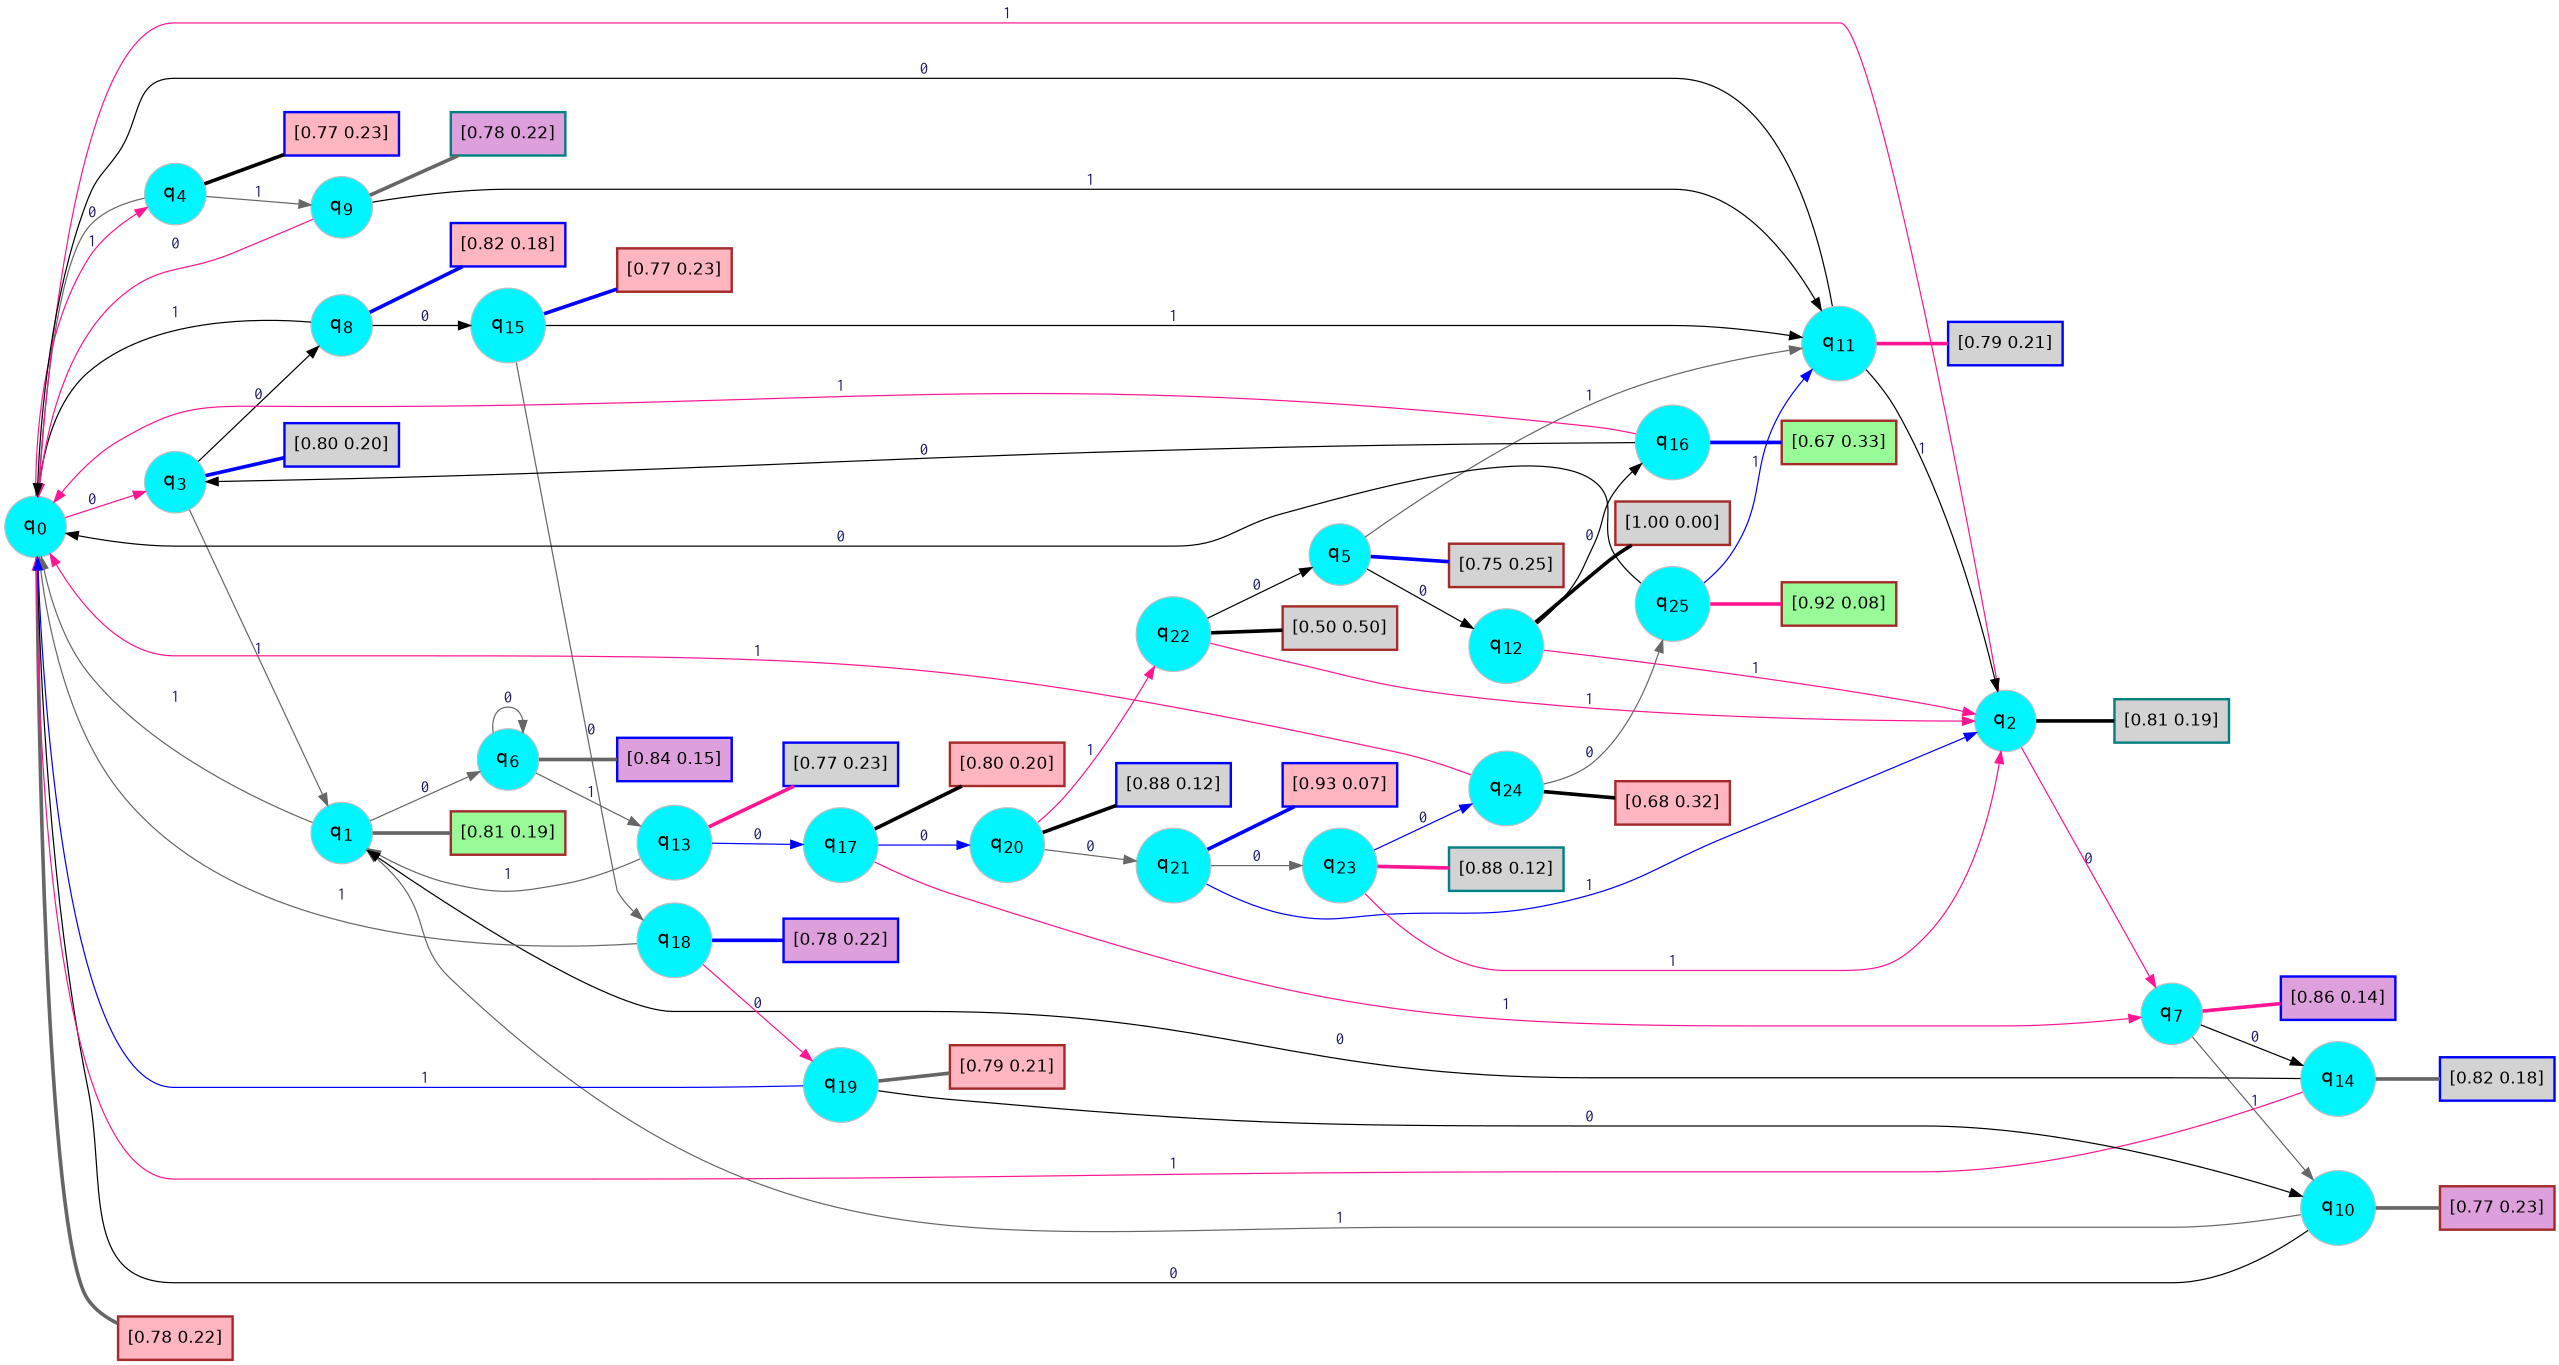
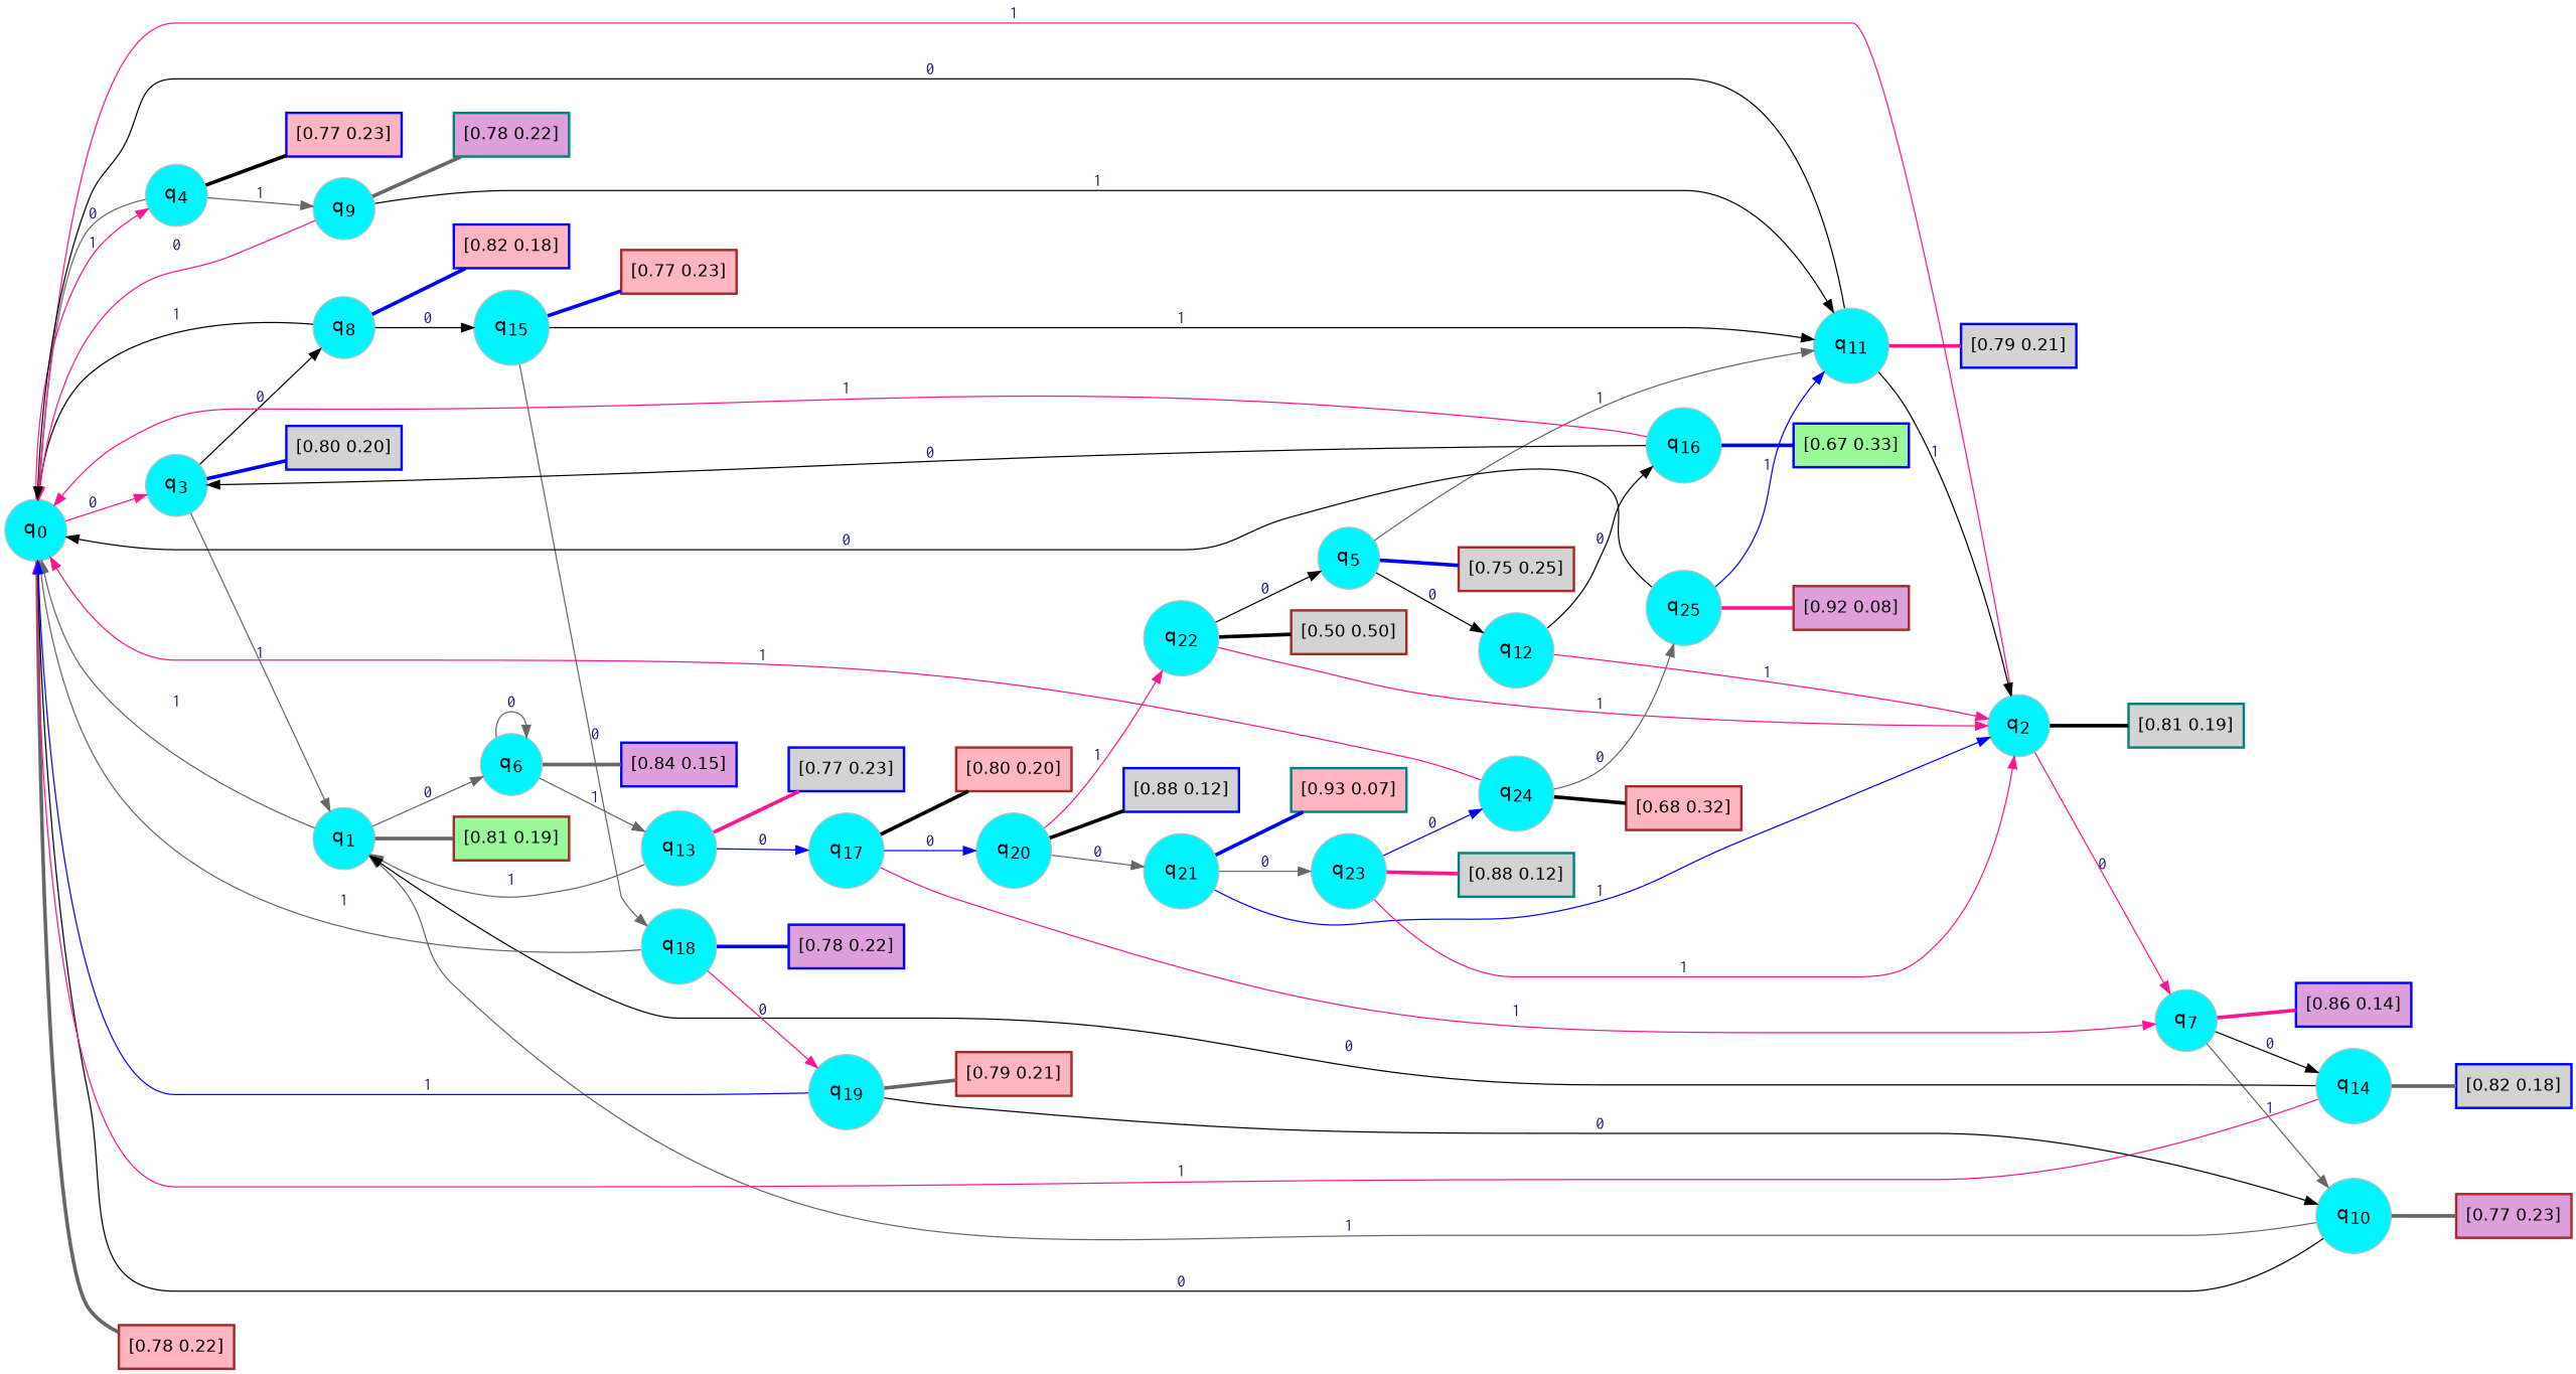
  digraph {
    rankdir=LR
    node [color=gray fillcolor=turquoise1 fontcolor=black fontname=Helvetica fontsize=16 fontweight=bold shape=circle style=filled]
    edge [arrowsize=1 color=gray40 fontcolor=midnightblue fontname=courier fontweight=bold penwidth=1 style=solid weight=20]
    n1 [label=<q<SUB>0</SUB>>]
    n2 [label=<q<SUB>3</SUB>>]
    n3 [label=<q<SUB>4</SUB>>]
    n4 [color=brown fillcolor=lightpink fontsize=14 label="[0.78 0.22]" penwidth=2 shape=box]
    n5 [label=<q<SUB>1</SUB>>]
    n6 [label=<q<SUB>8</SUB>>]
    n7 [color=blue fillcolor=lightgrey fontsize=14 label="[0.80 0.20]" penwidth=2 shape=box]
    n8 [label=<q<SUB>9</SUB>>]
    n9 [color=blue fillcolor=lightpink fontsize=14 label="[0.77 0.23]" penwidth=2 shape=box]
    n10 [label=<q<SUB>6</SUB>>]
    n11 [color=brown fillcolor=palegreen fontsize=14 label="[0.81 0.19]" penwidth=2 shape=box]
    n12 [label=<q<SUB>13</SUB>>]
    n13 [color=blue fillcolor=plum fontsize=14 label="[0.84 0.15]" penwidth=2 shape=box]
    n14 [label=<q<SUB>2</SUB>>]
    n15 [label=<q<SUB>7</SUB>>]
    n16 [color=teal fillcolor=lightgrey fontsize=14 label="[0.81 0.19]" penwidth=2 shape=box]
    n17 [label=<q<SUB>10</SUB>>]
    n18 [label=<q<SUB>14</SUB>>]
    n19 [color=blue fillcolor=plum fontsize=14 label="[0.86 0.14]" penwidth=2 shape=box]
    n20 [label=<q<SUB>15</SUB>>]
    n21 [color=blue fillcolor=lightpink fontsize=14 label="[0.82 0.18]" penwidth=2 shape=box]
    n22 [label=<q<SUB>11</SUB>>]
    n23 [color=teal fillcolor=plum fontsize=14 label="[0.78 0.22]" penwidth=2 shape=box]
    n24 [label=<q<SUB>5</SUB>>]
    n25 [label=<q<SUB>12</SUB>>]
    n26 [color=brown fillcolor=lightgrey fontsize=14 label="[0.75 0.25]" penwidth=2 shape=box]
    n27 [color=blue fillcolor=lightgrey fontsize=14 label="[0.79 0.21]" penwidth=2 shape=box]
    n28 [label=<q<SUB>16</SUB>>]
-   n29 [color=brown fillcolor=lightgrey fontsize=14 label="[1.00 0.00]" penwidth=2 shape=box]
    n30 [label=<q<SUB>17</SUB>>]
    n31 [color=blue fillcolor=lightgrey fontsize=14 label="[0.77 0.23]" penwidth=2 shape=box]
    n32 [color=brown fillcolor=plum fontsize=14 label="[0.77 0.23]" penwidth=2 shape=box]
    n33 [color=blue fillcolor=lightgrey fontsize=14 label="[0.82 0.18]" penwidth=2 shape=box]
    n34 [label=<q<SUB>18</SUB>>]
    n35 [color=brown fillcolor=lightpink fontsize=14 label="[0.77 0.23]" penwidth=2 shape=box]
-   n36 [color=brown fillcolor=palegreen fontsize=14 label="[0.67 0.33]" penwidth=2 shape=box]
+   n36 [color=blue fillcolor=palegreen fontsize=14 label="[0.67 0.33]" penwidth=2 shape=box]
    n37 [label=<q<SUB>20</SUB>>]
    n38 [color=brown fillcolor=lightpink fontsize=14 label="[0.80 0.20]" penwidth=2 shape=box]
    n39 [label=<q<SUB>19</SUB>>]
    n40 [color=blue fillcolor=plum fontsize=14 label="[0.78 0.22]" penwidth=2 shape=box]
    n41 [label=<q<SUB>21</SUB>>]
    n42 [label=<q<SUB>22</SUB>>]
    n43 [color=blue fillcolor=lightgrey fontsize=14 label="[0.88 0.12]" penwidth=2 shape=box]
    n44 [color=brown fillcolor=lightpink fontsize=14 label="[0.79 0.21]" penwidth=2 shape=box]
    n45 [label=<q<SUB>23</SUB>>]
-   n46 [color=blue fillcolor=lightpink fontsize=14 label="[0.93 0.07]" penwidth=2 shape=box]
+   n46 [color=teal fillcolor=lightpink fontsize=14 label="[0.93 0.07]" penwidth=2 shape=box]
    n47 [color=brown fillcolor=lightgrey fontsize=14 label="[0.50 0.50]" penwidth=2 shape=box]
    n48 [label=<q<SUB>24</SUB>>]
    n49 [color=teal fillcolor=lightgrey fontsize=14 label="[0.88 0.12]" penwidth=2 shape=box]
    n50 [label=<q<SUB>25</SUB>>]
    n51 [color=brown fillcolor=lightpink fontsize=14 label="[0.68 0.32]" penwidth=2 shape=box]
-   n52 [color=brown fillcolor=palegreen fontsize=14 label="[0.92 0.08]" penwidth=2 shape=box]
+   n52 [color=brown fillcolor=plum fontsize=14 label="[0.92 0.08]" penwidth=2 shape=box]
    n1 -> n2 [color=deeppink label=0]
    n1 -> n3 [color=deeppink label=1]
    n1 -> n4 [arrowhead=none penwidth=3]
    n2 -> n5 [label=1]
    n2 -> n6 [color=black label=0]
    n2 -> n7 [arrowhead=none color=blue penwidth=3]
    n3 -> n1 [label=0]
    n3 -> n8 [label=1]
    n3 -> n9 [arrowhead=none color=black penwidth=3]
    n5 -> n1 [label=1]
    n5 -> n10 [label=0]
    n5 -> n11 [arrowhead=none penwidth=3]
    n6 -> n1 [color=black label=1]
    n6 -> n20 [color=black label=0]
    n6 -> n21 [arrowhead=none color=blue penwidth=3]
    n8 -> n1 [color=deeppink label=0]
    n8 -> n22 [color=black label=1]
    n8 -> n23 [arrowhead=none penwidth=3]
    n10 -> n10 [label=0]
    n10 -> n12 [label=1]
    n10 -> n13 [arrowhead=none penwidth=3]
    n12 -> n5 [label=1]
    n12 -> n30 [color=blue label=0]
    n12 -> n31 [arrowhead=none color=deeppink penwidth=3]
    n14 -> n1 [color=deeppink label=1]
    n14 -> n15 [color=deeppink label=0]
    n14 -> n16 [arrowhead=none color=black penwidth=3]
    n15 -> n17 [label=1]
    n15 -> n18 [color=black label=0]
    n15 -> n19 [arrowhead=none color=deeppink penwidth=3]
    n17 -> n1 [color=black label=0]
    n17 -> n5 [label=1]
    n17 -> n32 [arrowhead=none penwidth=3]
    n18 -> n1 [color=deeppink label=1]
    n18 -> n5 [color=black label=0]
    n18 -> n33 [arrowhead=none penwidth=3]
    n20 -> n22 [color=black label=1]
    n20 -> n34 [label=0]
    n20 -> n35 [arrowhead=none color=blue penwidth=3]
    n22 -> n1 [color=black label=0]
    n22 -> n14 [color=black label=1]
    n22 -> n27 [arrowhead=none color=deeppink penwidth=3]
    n24 -> n22 [label=1]
    n24 -> n25 [color=black label=0]
    n24 -> n26 [arrowhead=none color=blue penwidth=3]
    n25 -> n14 [color=deeppink label=1]
    n25 -> n28 [color=black label=0]
-   n25 -> n29 [arrowhead=none color=black penwidth=3]
    n28 -> n1 [color=deeppink label=1]
    n28 -> n2 [color=black label=0]
    n28 -> n36 [arrowhead=none color=blue penwidth=3]
    n30 -> n15 [color=deeppink label=1]
    n30 -> n37 [color=blue label=0]
    n30 -> n38 [arrowhead=none color=black penwidth=3]
    n34 -> n1 [label=1]
    n34 -> n39 [color=deeppink label=0]
    n34 -> n40 [arrowhead=none color=blue penwidth=3]
    n37 -> n41 [label=0]
    n37 -> n42 [color=deeppink label=1]
    n37 -> n43 [arrowhead=none color=black penwidth=3]
    n39 -> n1 [color=blue label=1]
    n39 -> n17 [color=black label=0]
    n39 -> n44 [arrowhead=none penwidth=3]
    n41 -> n14 [color=blue label=1]
    n41 -> n45 [label=0]
    n41 -> n46 [arrowhead=none color=blue penwidth=3]
    n42 -> n14 [color=deeppink label=1]
    n42 -> n24 [color=black label=0]
    n42 -> n47 [arrowhead=none color=black penwidth=3]
    n45 -> n14 [color=deeppink label=1]
    n45 -> n48 [color=blue label=0]
    n45 -> n49 [arrowhead=none color=deeppink penwidth=3]
    n48 -> n1 [color=deeppink label=1]
    n48 -> n50 [label=0]
    n48 -> n51 [arrowhead=none color=black penwidth=3]
    n50 -> n1 [color=black label=0]
    n50 -> n22 [color=blue label=1]
    n50 -> n52 [arrowhead=none color=deeppink penwidth=3]
  }
